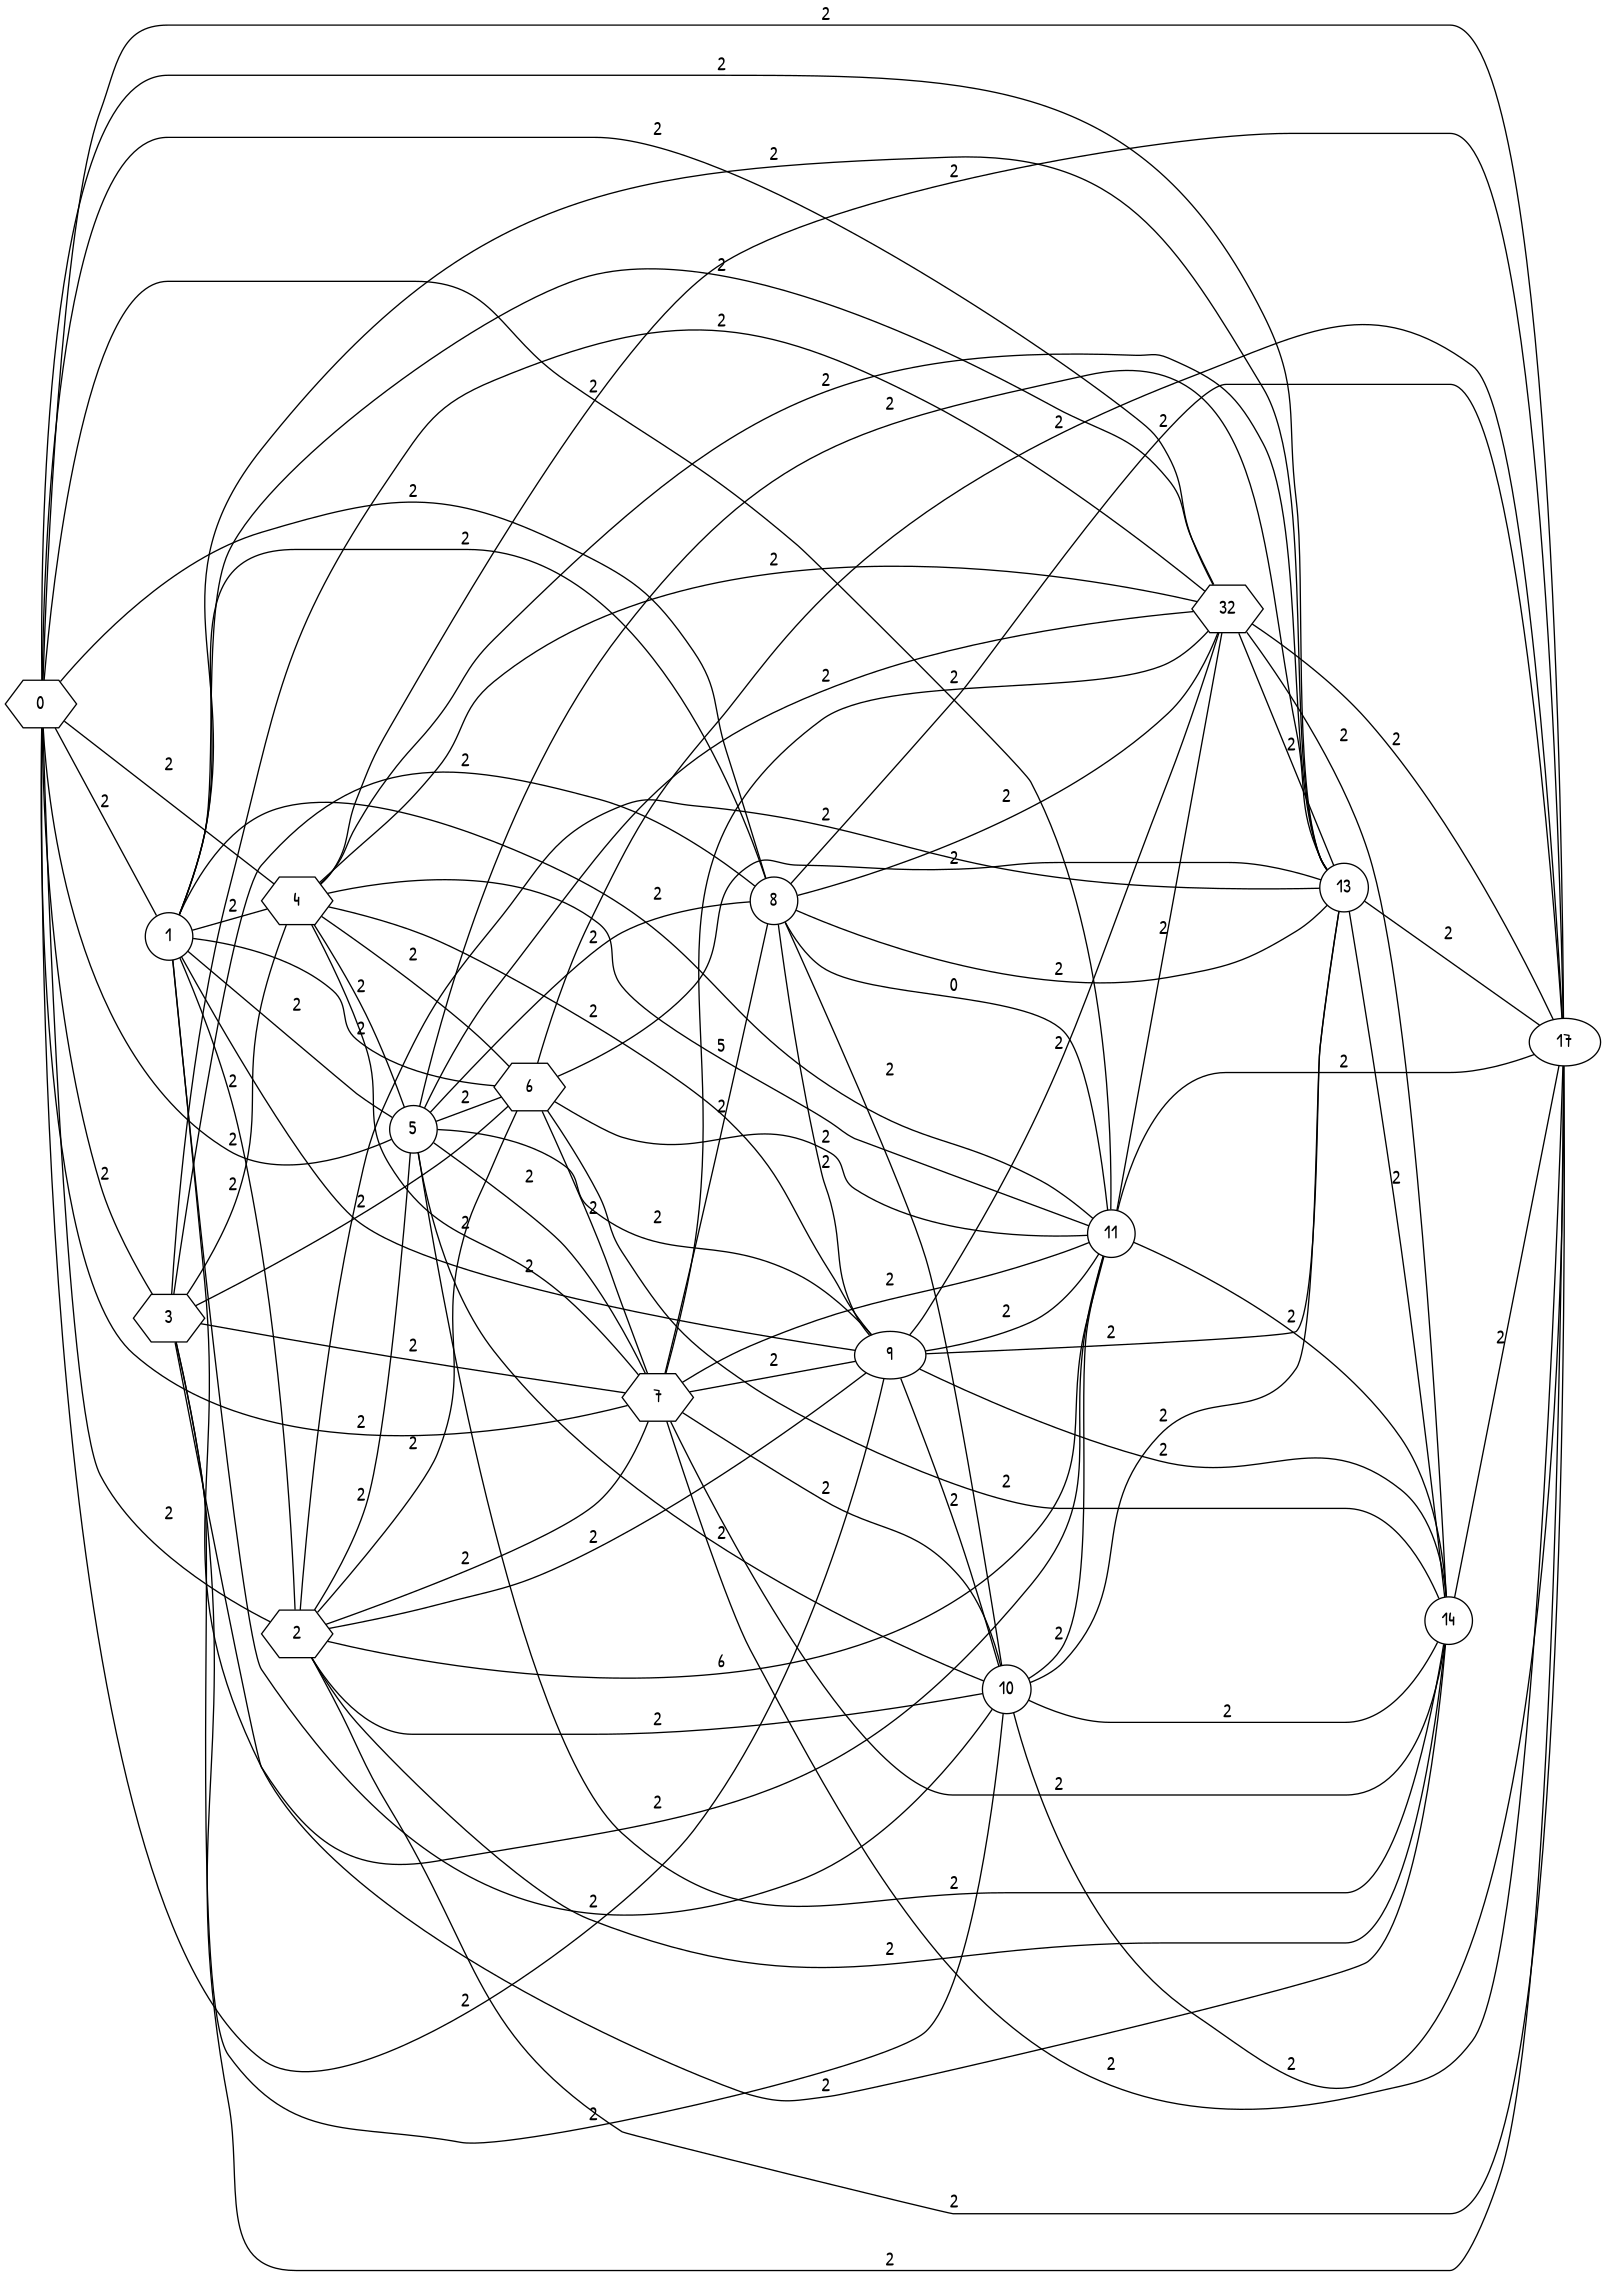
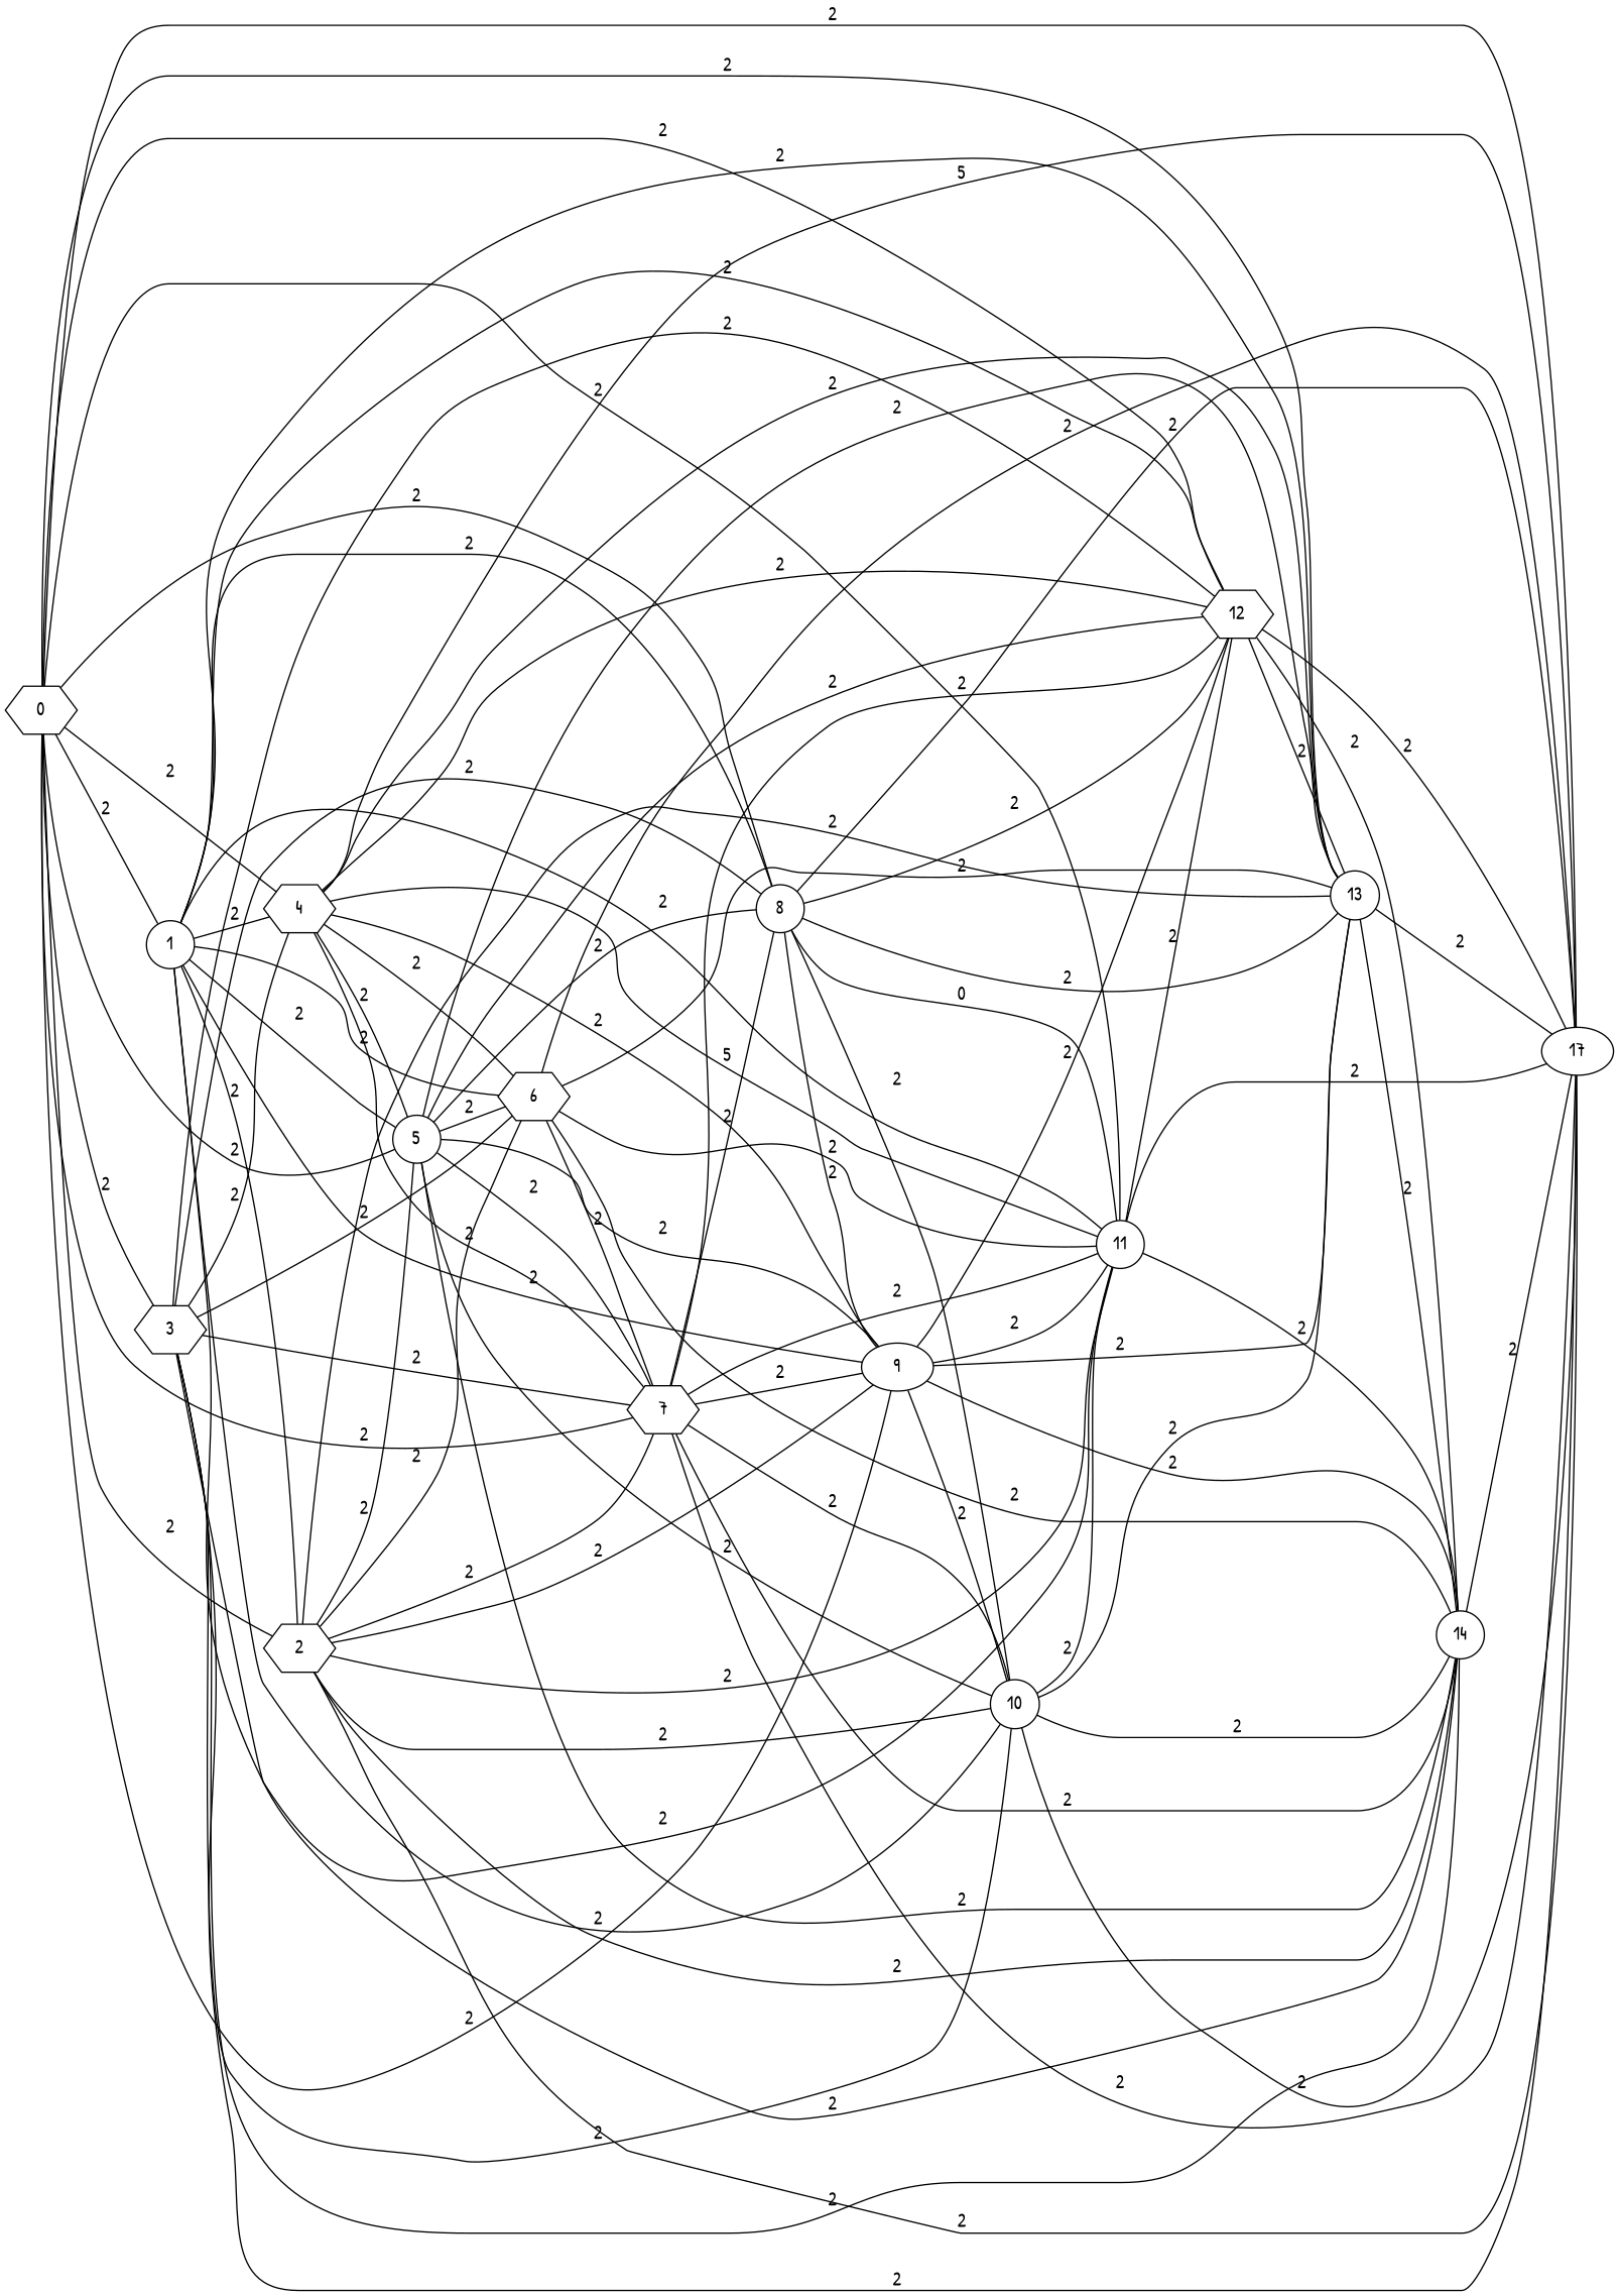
  graph {
    fontname="Patrick Hand"
    rankdir=LR
    node [fontname="Patrick Hand" shape=hexagon]
    edge [fontname="Patrick Hand"]
    0
    4
    8 [shape=circle]
-   12 [label=32]
+   12
    1 [shape=circle]
    2
    3
    5 [shape=circle]
    9 [shape=ellipse]
    13 [shape=circle]
    7
    11 [shape=circle]
    n13 [label=17 shape=ellipse]
    6
    10 [shape=circle]
    14 [shape=circle]
    0 -- 4 [label=2]
    0 -- 8 [label=2]
    0 -- 12 [label=2]
    0 -- 1 [label=2]
    0 -- 2 [label=2]
    0 -- 3 [label=2]
    0 -- 5 [label=2]
    0 -- 9 [label=2]
    0 -- 13 [label=2]
    0 -- 7 [label=2]
    0 -- 11 [label=2]
    0 -- n13 [label=2]
    4 -- 12 [label=2]
    4 -- 5 [label=2]
    4 -- 9 [label=2]
    4 -- 13 [label=2]
    4 -- 7 [label=2]
    4 -- 11 [label=5]
-   4 -- n13 [label=2]
+   4 -- n13 [label=5]
    4 -- 6 [label=2]
    8 -- 12 [label=2]
    8 -- 9 [label=2]
    8 -- 13 [label=2]
    8 -- 11 [label=0]
    8 -- n13 [label=2]
    8 -- 10 [label=2]
    12 -- 13 [label=2]
    12 -- n13 [label=2]
    12 -- 14 [label=2]
    1 -- 4 [label=2]
    1 -- 8 [label=2]
    1 -- 12 [label=2]
    1 -- 2 [label=2]
    1 -- 5 [label=2]
    1 -- 9 [label=2]
    1 -- 13 [label=2]
    1 -- 11 [label=2]
    1 -- 6 [label=2]
    1 -- 10 [label=2]
    1 -- 14 [label=2]
    2 -- 5 [label=2]
    2 -- 9 [label=2]
    2 -- 13 [label=2]
    2 -- 7 [label=2]
-   2 -- 11 [label=6]
+   2 -- 11 [label=2]
    2 -- n13 [label=2]
    2 -- 6 [label=2]
    2 -- 10 [label=2]
    2 -- 14 [label=2]
    3 -- 4 [label=2]
    3 -- 8 [label=2]
    3 -- 12 [label=2]
    3 -- 7 [label=2]
    3 -- 11 [label=2]
    3 -- n13 [label=2]
    3 -- 6 [label=2]
    3 -- 10 [label=2]
+   3 -- 14 [label=2]
    5 -- 8 [label=2]
    5 -- 12 [label=2]
    5 -- 9 [label=2]
    5 -- 13 [label=2]
    5 -- 7 [label=2]
    5 -- 6 [label=2]
    5 -- 10 [label=2]
    5 -- 14 [label=2]
    9 -- 12 [label=2]
    9 -- 13 [label=2]
    9 -- 11 [label=2]
    9 -- 10 [label=2]
    9 -- 14 [label=2]
    13 -- n13 [label=2]
    13 -- 14 [label=2]
    7 -- 8 [label=2]
    7 -- 12 [label=2]
    7 -- 9 [label=2]
    7 -- 11 [label=2]
    7 -- n13 [label=2]
    7 -- 10 [label=2]
    7 -- 14 [label=2]
    11 -- 12 [label=2]
    11 -- n13 [label=2]
    11 -- 14 [label=2]
    6 -- 13 [label=2]
    6 -- 7 [label=2]
    6 -- 11 [label=2]
    6 -- n13 [label=2]
    6 -- 14 [label=2]
    10 -- 13 [label=2]
    10 -- 11 [label=2]
    10 -- n13 [label=2]
    10 -- 14 [label=2]
    14 -- n13 [label=2]
  }
